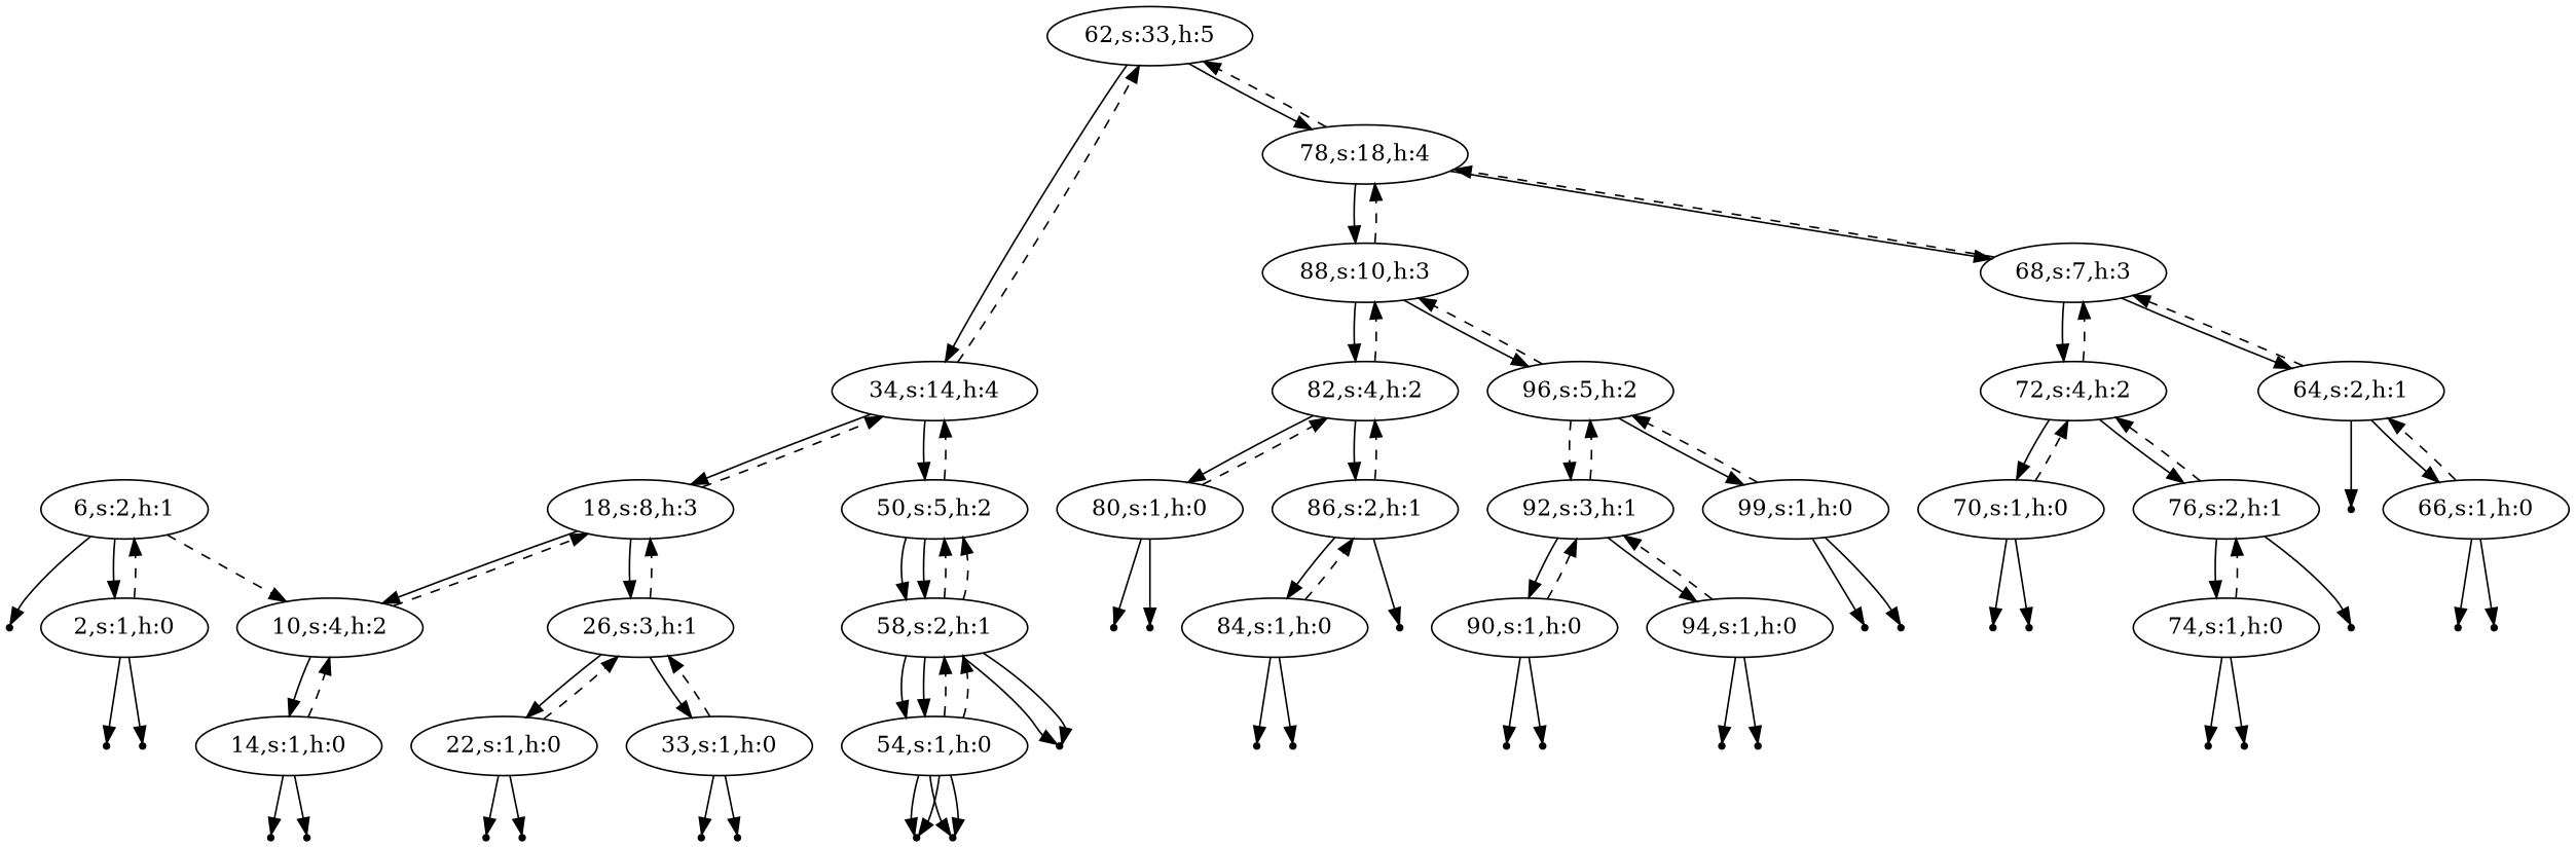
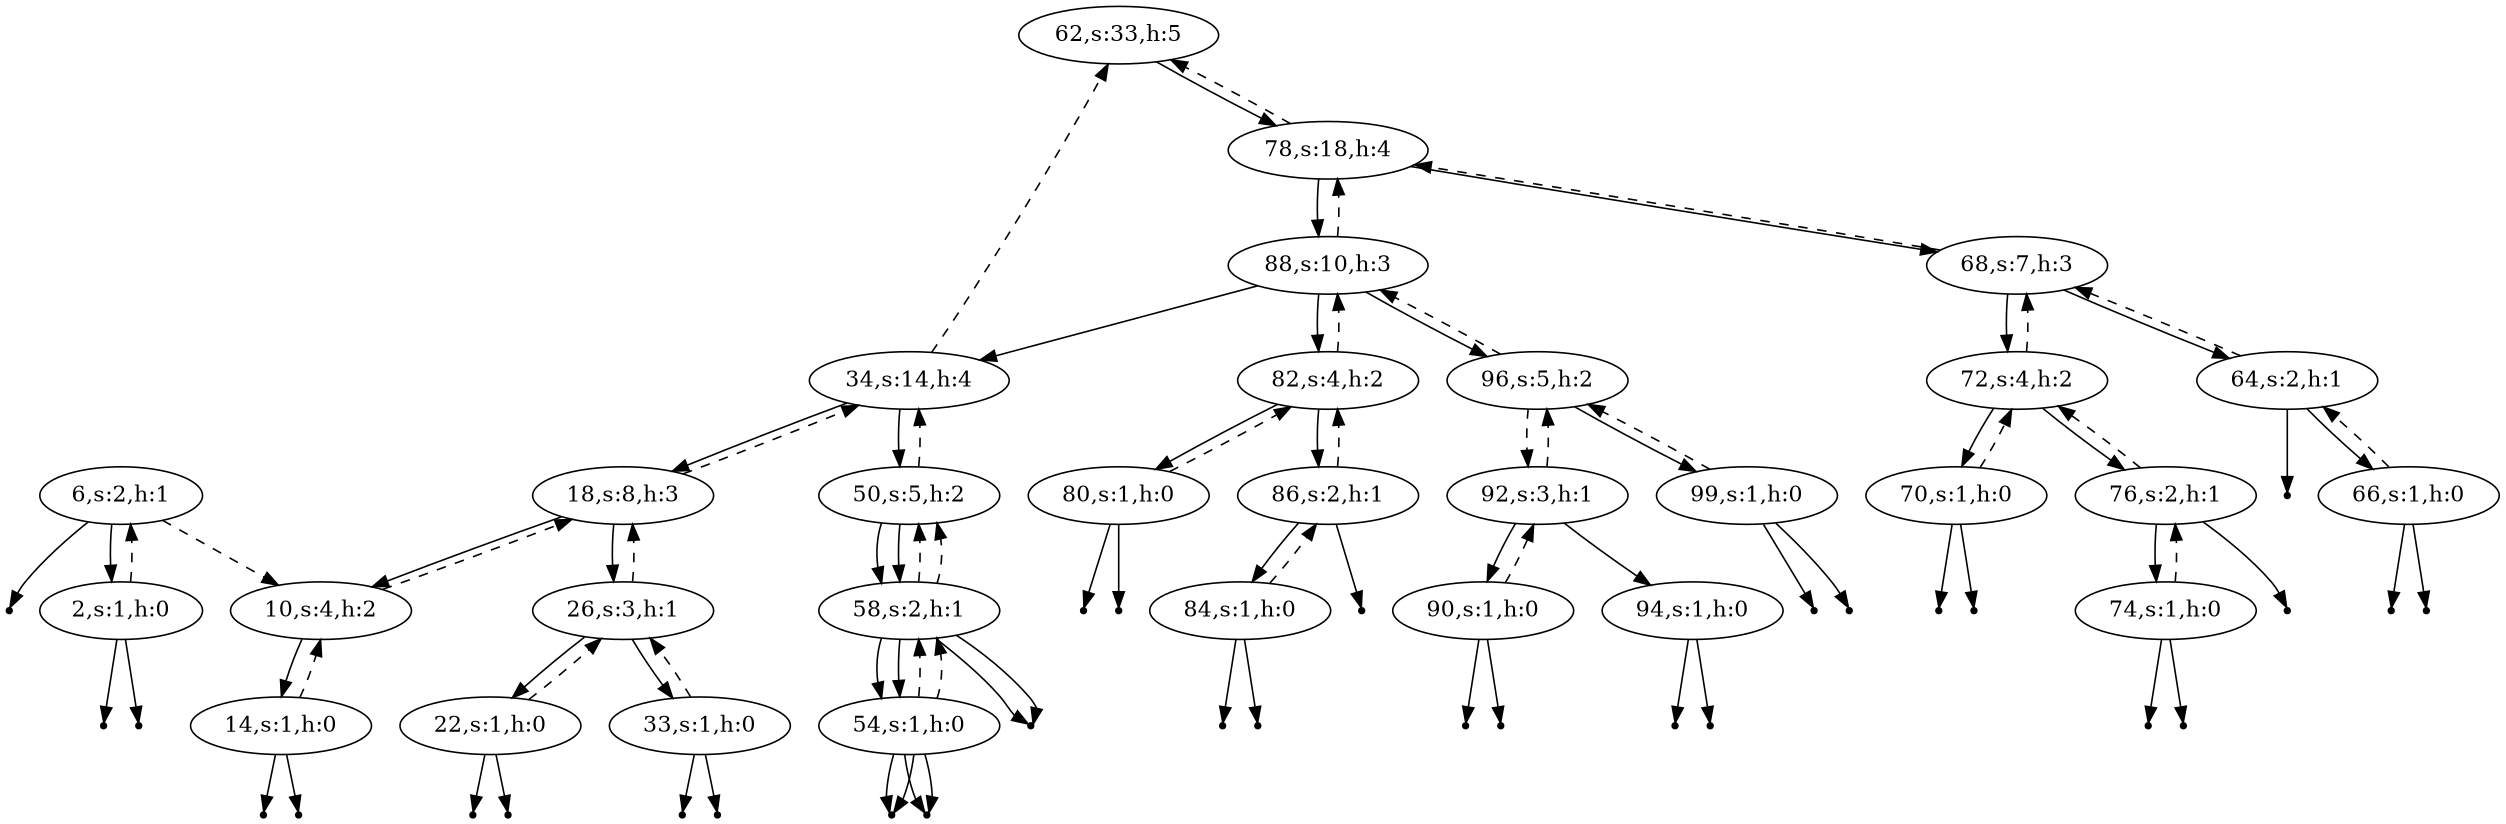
  digraph {
    n1 [label="62,s:33,h:5"]
    n2 [label="34,s:14,h:4"]
    n3 [label="78,s:18,h:4"]
    n4 [label="18,s:8,h:3"]
    n5 [label="50,s:5,h:2"]
    n6 [label="68,s:7,h:3"]
    n7 [label="88,s:10,h:3"]
    nulll2 [shape=point]
    n9 [label="2,s:1,h:0"]
    n10 [label="6,s:2,h:1"]
    nullr2 [shape=point]
    n12 [label="10,s:4,h:2"]
    nullr6 [shape=point]
    n14 [label="14,s:1,h:0"]
    n15 [label="26,s:3,h:1"]
    nulll14 [shape=point]
    nullr14 [shape=point]
    n18 [label="22,s:1,h:0"]
    n19 [label="33,s:1,h:0"]
    n20 [label="58,s:2,h:1"]
    nulll22 [shape=point]
    nullr22 [shape=point]
    nulll30 [shape=point]
    nullr30 [shape=point]
    nulll54 [shape=point]
    n26 [label="54,s:1,h:0"]
    nullr54 [shape=point]
    nullr58 [shape=point]
    nulll64 [shape=point]
    n30 [label="64,s:2,h:1"]
    n31 [label="66,s:1,h:0"]
    n32 [label="72,s:4,h:2"]
    nulll66 [shape=point]
    nullr66 [shape=point]
    n35 [label="70,s:1,h:0"]
    n36 [label="76,s:2,h:1"]
    n37 [label="82,s:4,h:2"]
    n38 [label="96,s:5,h:2"]
    nulll70 [shape=point]
    nullr70 [shape=point]
    n41 [label="74,s:1,h:0"]
    nullr76 [shape=point]
    nulll74 [shape=point]
    nullr74 [shape=point]
    nulll80 [shape=point]
    n46 [label="80,s:1,h:0"]
    nullr80 [shape=point]
    n48 [label="86,s:2,h:1"]
    n49 [label="84,s:1,h:0"]
    nullr86 [shape=point]
    n51 [label="92,s:3,h:1"]
    n52 [label="99,s:1,h:0"]
    nulll84 [shape=point]
    nullr84 [shape=point]
    nulll90 [shape=point]
    n56 [label="90,s:1,h:0"]
    nullr90 [shape=point]
    n58 [label="94,s:1,h:0"]
    nulll94 [shape=point]
    nullr94 [shape=point]
    nulll98 [shape=point]
    nullr98 [shape=point]
    subgraph sub_1 {
      rank=same
      n1
    }
-   n1 -> n2
+   n7 -> n2
    n1 -> n3
    n2 -> n1 [style=dashed]
    n2 -> n4
    n2 -> n5
    n3 -> n1 [style=dashed]
    n3 -> n6
    n3 -> n7
    n4 -> n2 [style=dashed]
    n4 -> n12
    n4 -> n15
    n5 -> n2 [style=dashed]
    n5 -> n20
    n5 -> n20
    n6 -> n3 [style=dashed]
    n6 -> n30
    n6 -> n32
    n7 -> n3 [style=dashed]
    n7 -> n37
    n7 -> n38
    n9 -> nulll2
    n9 -> n10 [style=dashed]
    n9 -> nullr2
    n10 -> n9
    n10 -> n12 [style=dashed]
    n10 -> nullr6
    n12 -> n4 [style=dashed]
    n12 -> n14
    n14 -> n12 [style=dashed]
    n14 -> nulll14
    n14 -> nullr14
    n15 -> n4 [style=dashed]
    n15 -> n18
    n15 -> n19
    n18 -> n15 [style=dashed]
    n18 -> nulll22
    n18 -> nullr22
    n19 -> n15 [style=dashed]
    n19 -> nulll30
    n19 -> nullr30
    n20 -> n5 [style=dashed]
    n20 -> n5 [style=dashed]
    n20 -> n26
    n20 -> n26
    n20 -> nullr58
    n20 -> nullr58
    n26 -> n20 [style=dashed]
    n26 -> n20 [style=dashed]
    n26 -> nulll54
    n26 -> nulll54
    n26 -> nullr54
    n26 -> nullr54
    n30 -> n6 [style=dashed]
    n30 -> nulll64
    n30 -> n31
    n31 -> n30 [style=dashed]
    n31 -> nulll66
    n31 -> nullr66
    n32 -> n6 [style=dashed]
    n32 -> n35
    n32 -> n36
    n35 -> n32 [style=dashed]
    n35 -> nulll70
    n35 -> nullr70
    n36 -> n32 [style=dashed]
    n36 -> n41
    n36 -> nullr76
    n37 -> n7 [style=dashed]
    n37 -> n46
    n37 -> n48
    n38 -> n7 [style=dashed]
    n38 -> n51 [style=dashed]
    n38 -> n52
    n41 -> n36 [style=dashed]
    n41 -> nulll74
    n41 -> nullr74
    n46 -> n37 [style=dashed]
    n46 -> nulll80
    n46 -> nullr80
    n48 -> n37 [style=dashed]
    n48 -> n49
    n48 -> nullr86
    n49 -> n48 [style=dashed]
    n49 -> nulll84
    n49 -> nullr84
    n51 -> n38 [style=dashed]
    n51 -> n56
    n51 -> n58
    n52 -> n38 [style=dashed]
    n52 -> nulll98
    n52 -> nullr98
    n56 -> n51 [style=dashed]
    n56 -> nulll90
    n56 -> nullr90
-   n58 -> n51 [style=dashed]
    n58 -> nulll94
    n58 -> nullr94
  }
